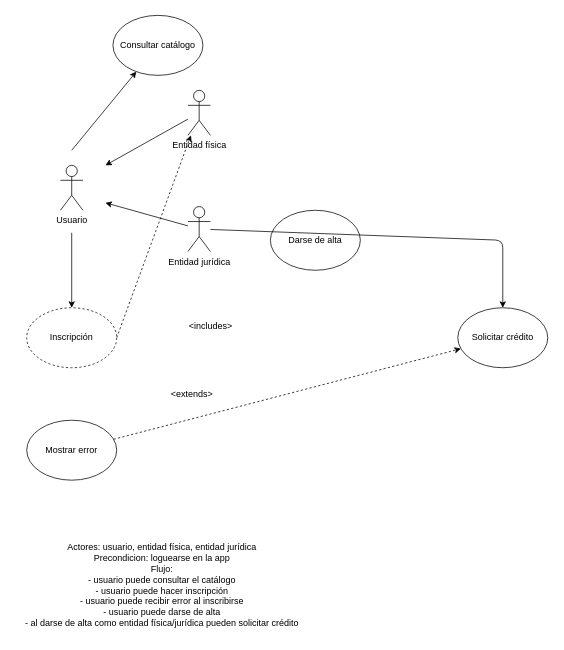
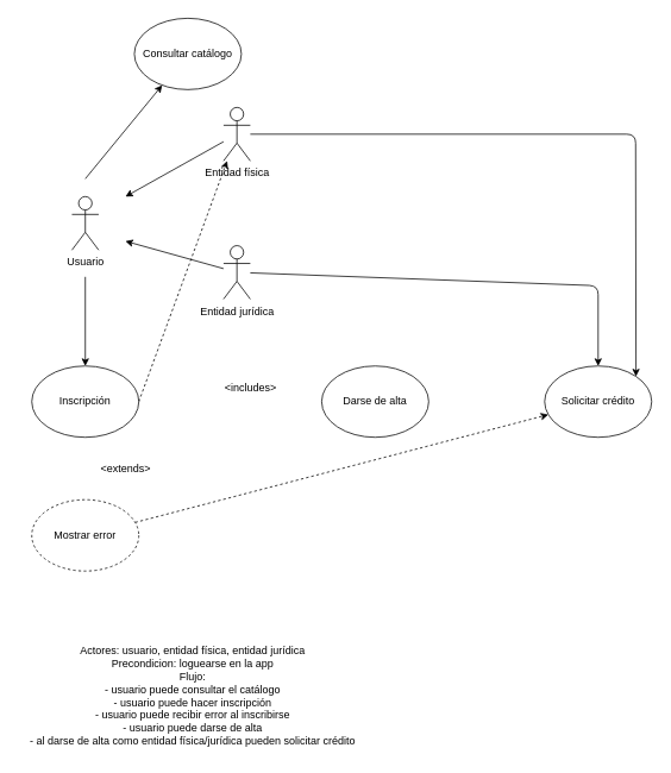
  <mxCell id="0" />
  <mxCell id="1" parent="0" />
  <mxCell id="2" style="edgeStyle=none;html=1;entryX=0.5;entryY=0;entryDx=0;entryDy=0;startArrow=none;startFill=0;endArrow=classic;endFill=1;" parent="1" target="11" edge="1"><mxGeometry relative="1" as="geometry"><mxPoint x="95" y="310" as="sourcePoint" /></mxGeometry></mxCell>
  <mxCell id="3" style="edgeStyle=none;html=1;startArrow=none;startFill=0;endArrow=classic;endFill=1;" parent="1" target="16" edge="1"><mxGeometry relative="1" as="geometry"><mxPoint x="95" y="200" as="sourcePoint" /></mxGeometry></mxCell>
  <mxCell id="4" value="Usuario" style="shape=umlActor;verticalLabelPosition=bottom;verticalAlign=top;html=1;outlineConnect=0;" parent="1" vertex="1"><mxGeometry x="80" y="220" width="30" height="60" as="geometry" /></mxCell>
- <mxCell id="5" value="Darse de alta" style="ellipse;whiteSpace=wrap;html=1;" parent="1" vertex="1"><mxGeometry x="360" y="280" width="120" height="80" as="geometry" /></mxCell>
+ <mxCell id="5" value="Darse de alta" style="ellipse;whiteSpace=wrap;html=1;" parent="1" vertex="1"><mxGeometry x="360" y="410" width="120" height="80" as="geometry" /></mxCell>
  <mxCell id="6" value="Solicitar crédito" style="ellipse;whiteSpace=wrap;html=1;" parent="1" vertex="1"><mxGeometry x="610" y="410" width="120" height="80" as="geometry" /></mxCell>
  <mxCell id="7" style="edgeStyle=none;html=1;startArrow=none;startFill=0;endArrow=classic;endFill=1;" parent="1" source="9" edge="1"><mxGeometry relative="1" as="geometry"><mxPoint x="140" y="220" as="targetPoint" /></mxGeometry></mxCell>
+ <mxCell id="8" style="edgeStyle=none;html=1;entryX=1;entryY=0;entryDx=0;entryDy=0;startArrow=none;startFill=0;endArrow=classic;endFill=1;" parent="1" source="9" target="6" edge="1"><mxGeometry relative="1" as="geometry"><Array as="points"><mxPoint x="712" y="150" /></Array></mxGeometry></mxCell>
  <mxCell id="9" value="Entidad física" style="shape=umlActor;verticalLabelPosition=bottom;verticalAlign=top;html=1;outlineConnect=0;" parent="1" vertex="1"><mxGeometry x="250" y="120" width="30" height="60" as="geometry" /></mxCell>
  <mxCell id="10" style="edgeStyle=none;html=1;exitX=1;exitY=0.5;exitDx=0;exitDy=0;endArrow=classic;endFill=1;startArrow=none;startFill=0;dashed=1;" parent="1" source="11" target="9" edge="1"><mxGeometry relative="1" as="geometry" /></mxCell>
- <mxCell id="11" value="Inscripción" style="ellipse;whiteSpace=wrap;html=1;dashed=1;" parent="1" vertex="1"><mxGeometry x="35" y="410" width="120" height="80" as="geometry" /></mxCell>
+ <mxCell id="11" value="Inscripción" style="ellipse;whiteSpace=wrap;html=1;" parent="1" vertex="1"><mxGeometry x="35" y="410" width="120" height="80" as="geometry" /></mxCell>
  <mxCell id="12" value="&amp;lt;includes&amp;gt;" style="text;html=1;align=center;verticalAlign=middle;resizable=0;points=[];autosize=1;strokeColor=none;fillColor=none;" parent="1" vertex="1"><mxGeometry x="240" y="420" width="80" height="30" as="geometry" /></mxCell>
  <mxCell id="13" style="edgeStyle=none;html=1;startArrow=none;startFill=0;endArrow=classic;endFill=1;" parent="1" source="15" edge="1"><mxGeometry relative="1" as="geometry"><mxPoint x="140" y="270" as="targetPoint" /></mxGeometry></mxCell>
  <mxCell id="14" style="edgeStyle=none;html=1;entryX=0.5;entryY=0;entryDx=0;entryDy=0;startArrow=none;startFill=0;endArrow=classic;endFill=1;" parent="1" source="15" target="6" edge="1"><mxGeometry relative="1" as="geometry"><Array as="points"><mxPoint x="670" y="320" /></Array></mxGeometry></mxCell>
  <mxCell id="15" value="Entidad jurídica" style="shape=umlActor;verticalLabelPosition=bottom;verticalAlign=top;html=1;outlineConnect=0;" parent="1" vertex="1"><mxGeometry x="250" y="275" width="30" height="60" as="geometry" /></mxCell>
  <mxCell id="16" value="Consultar catálogo" style="ellipse;whiteSpace=wrap;html=1;" parent="1" vertex="1"><mxGeometry x="150" y="20" width="120" height="80" as="geometry" /></mxCell>
  <mxCell id="17" style="edgeStyle=none;html=1;startArrow=none;startFill=0;endArrow=classic;endFill=1;dashed=1;" parent="1" source="18" target="6" edge="1"><mxGeometry relative="1" as="geometry" /></mxCell>
- <mxCell id="18" value="Mostrar error" style="ellipse;whiteSpace=wrap;html=1;" parent="1" vertex="1"><mxGeometry x="35" y="560" width="120" height="80" as="geometry" /></mxCell>
- <mxCell id="19" value="&amp;lt;extends&amp;gt;" style="text;html=1;align=center;verticalAlign=middle;resizable=0;points=[];autosize=1;strokeColor=none;fillColor=none;" parent="1" vertex="1"><mxGeometry x="215" y="510" width="80" height="30" as="geometry" /></mxCell>
+ <mxCell id="18" value="Mostrar error" style="ellipse;whiteSpace=wrap;html=1;dashed=1;" parent="1" vertex="1"><mxGeometry x="35" y="560" width="120" height="80" as="geometry" /></mxCell>
+ <mxCell id="19" value="&amp;lt;extends&amp;gt;" style="text;html=1;align=center;verticalAlign=middle;resizable=0;points=[];autosize=1;strokeColor=none;fillColor=none;" parent="1" vertex="1"><mxGeometry x="100" y="510" width="80" height="30" as="geometry" /></mxCell>
  <mxCell id="20" value="Actores: usuario, entidad física, entidad jurídica&lt;br&gt;Precondicion: loguearse en la app&lt;br&gt;Flujo:&lt;br&gt;- usuario puede consultar el catálogo&lt;br&gt;- usuario puede hacer inscripción&lt;br&gt;- usuario puede recibir error al inscribirse&lt;br&gt;- usuario puede darse de alta&lt;br&gt;- al darse de alta como entidad física/jurídica pueden solicitar crédito" style="text;html=1;align=center;verticalAlign=middle;resizable=0;points=[];autosize=1;strokeColor=none;fillColor=none;" parent="1" vertex="1"><mxGeometry x="20" y="715" width="390" height="130" as="geometry" /></mxCell>
